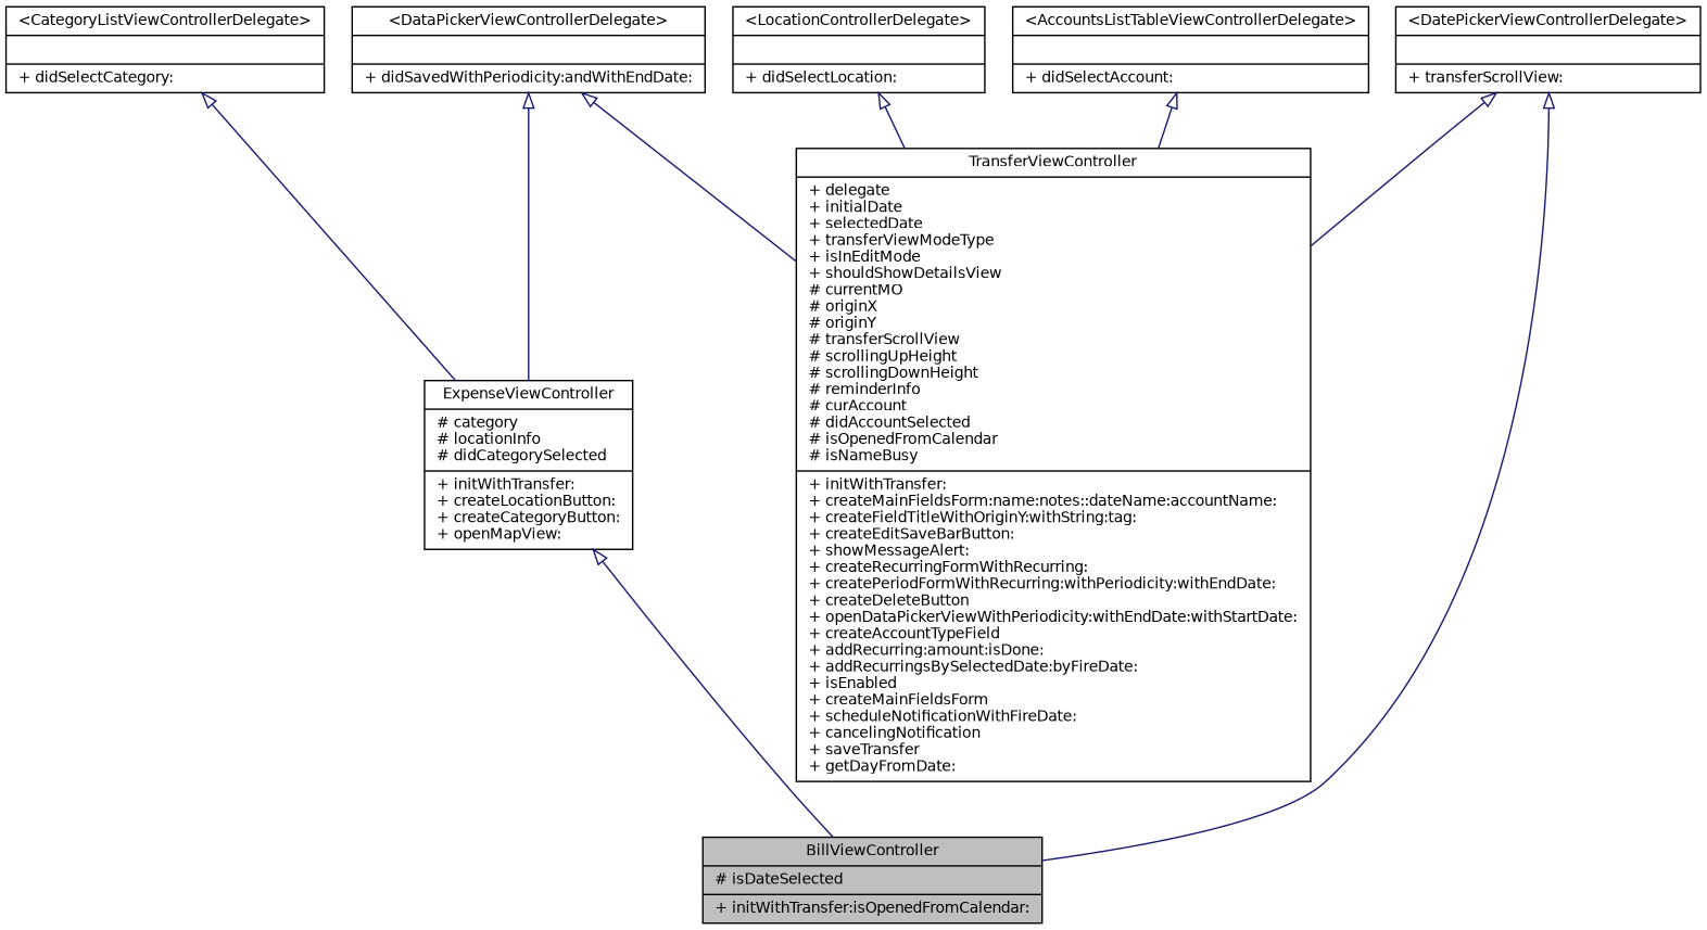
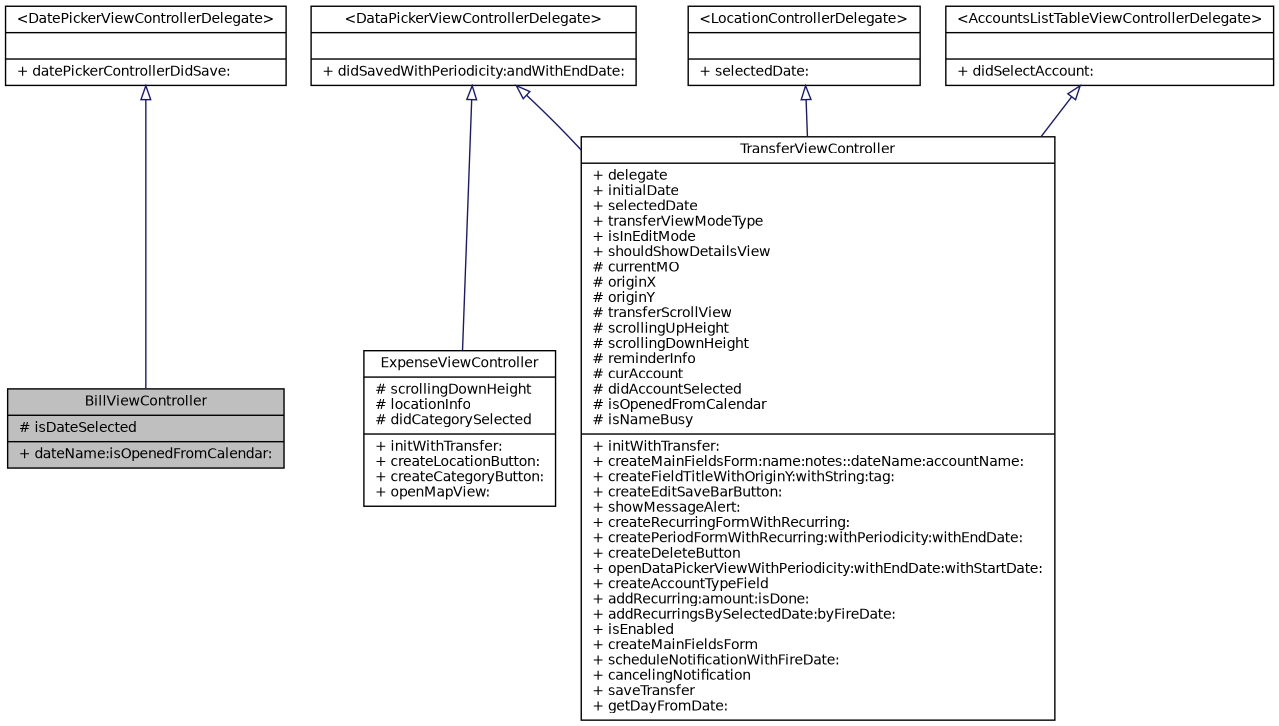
  digraph {
    fontname="DejaVu Sans"
    node [color=black fillcolor=white fontname="DejaVu Sans" fontsize=10 shape=record style=filled]
    edge [arrowtail=empty color=midnightblue dir=back fontname="DejaVu Sans" fontsize=10 labelfontname=Helvetica labelfontsize=10 style=solid]
-   n1 [fillcolor=grey75 fontcolor=black height=0.2 label="{BillViewController\n|# isDateSelected\l|+ initWithTransfer:isOpenedFromCalendar:\l}" width=0.4]
-   n2 [height=0.2 label="{ExpenseViewController\n|# category\l# locationInfo\l# didCategorySelected\l|+ initWithTransfer:\l+ createLocationButton:\l+ createCategoryButton:\l+ openMapView:\l}" width=0.4]
+   n1 [fillcolor=grey75 fontcolor=black height=0.2 label="{BillViewController\n|# isDateSelected\l|+ dateName:isOpenedFromCalendar:\l}" width=0.4]
+   n2 [height=0.2 label="{ExpenseViewController\n|# scrollingDownHeight\l# locationInfo\l# didCategorySelected\l|+ initWithTransfer:\l+ createLocationButton:\l+ createCategoryButton:\l+ openMapView:\l}" width=0.4]
    n3 [height=0.2 label="{TransferViewController\n|+ delegate\l+ initialDate\l+ selectedDate\l+ transferViewModeType\l+ isInEditMode\l+ shouldShowDetailsView\l# currentMO\l# originX\l# originY\l# transferScrollView\l# scrollingUpHeight\l# scrollingDownHeight\l# reminderInfo\l# curAccount\l# didAccountSelected\l# isOpenedFromCalendar\l# isNameBusy\l|+ initWithTransfer:\l+ createMainFieldsForm:name:notes::dateName:accountName:\l+ createFieldTitleWithOriginY:withString:tag:\l+ createEditSaveBarButton:\l+ showMessageAlert:\l+ createRecurringFormWithRecurring:\l+ createPeriodFormWithRecurring:withPeriodicity:withEndDate:\l+ createDeleteButton\l+ openDataPickerViewWithPeriodicity:withEndDate:withStartDate:\l+ createAccountTypeField\l+ addRecurring:amount:isDone:\l+ addRecurringsBySelectedDate:byFireDate:\l+ isEnabled\l+ createMainFieldsForm\l+ scheduleNotificationWithFireDate:\l+ cancelingNotification\l+ saveTransfer\l+ getDayFromDate:\l}" width=0.4]
-   n4 [height=0.2 label="{\<DatePickerViewControllerDelegate\>\n||+ transferScrollView:\l}" width=0.4]
-   n5 [height=0.2 label="{\<LocationControllerDelegate\>\n||+ didSelectLocation:\l}" width=0.4]
+   n4 [height=0.2 label="{\<DatePickerViewControllerDelegate\>\n||+ datePickerControllerDidSave:\l}" width=0.4]
+   n5 [height=0.2 label="{\<LocationControllerDelegate\>\n||+ selectedDate:\l}" width=0.4]
    n6 [height=0.2 label="{\<DataPickerViewControllerDelegate\>\n||+ didSavedWithPeriodicity:andWithEndDate:\l}" width=0.4]
    n7 [height=0.2 label="{\<AccountsListTableViewControllerDelegate\>\n||+ didSelectAccount:\l}" width=0.4]
-   n8 [height=0.2 label="{\<CategoryListViewControllerDelegate\>\n||+ didSelectCategory:\l}" width=0.4]
-   n2 -> n1
    n4 -> n1
-   n4 -> n3
    n5 -> n3
    n6 -> n2
    n6 -> n3
    n7 -> n3
-   n8 -> n2
  }
